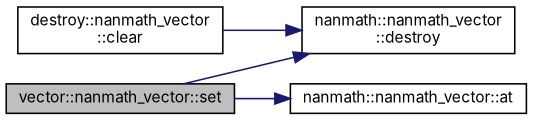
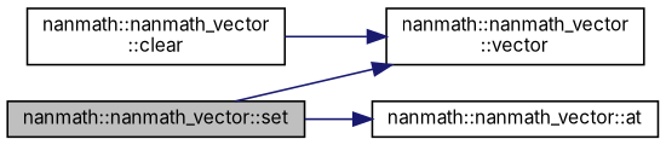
  digraph {
    fontname=Inter
    rankdir=LR
    node [color=black fillcolor=white fontname=Inter fontsize=10 shape=record style=filled]
    edge [color=midnightblue fontname=Inter fontsize=10 labelfontname=Helvetica labelfontsize=10 style=solid]
-   n1 [fillcolor=grey75 fontcolor=black height=0.2 label="vector::nanmath_vector::set" width=0.4]
-   n2 [height=0.2 label="nanmath::nanmath_vector\l::destroy" width=0.4]
+   n1 [fillcolor=grey75 fontcolor=black height=0.2 label="nanmath::nanmath_vector::set" width=0.4]
+   n2 [height=0.2 label="nanmath::nanmath_vector\l::vector" width=0.4]
    n3 [height=0.2 label="nanmath::nanmath_vector::at" width=0.4]
-   n4 [height=0.2 label="destroy::nanmath_vector\l::clear" width=0.4]
+   n4 [height=0.2 label="nanmath::nanmath_vector\l::clear" width=0.4]
    n1 -> n2
    n1 -> n3
    n4 -> n2
  }
